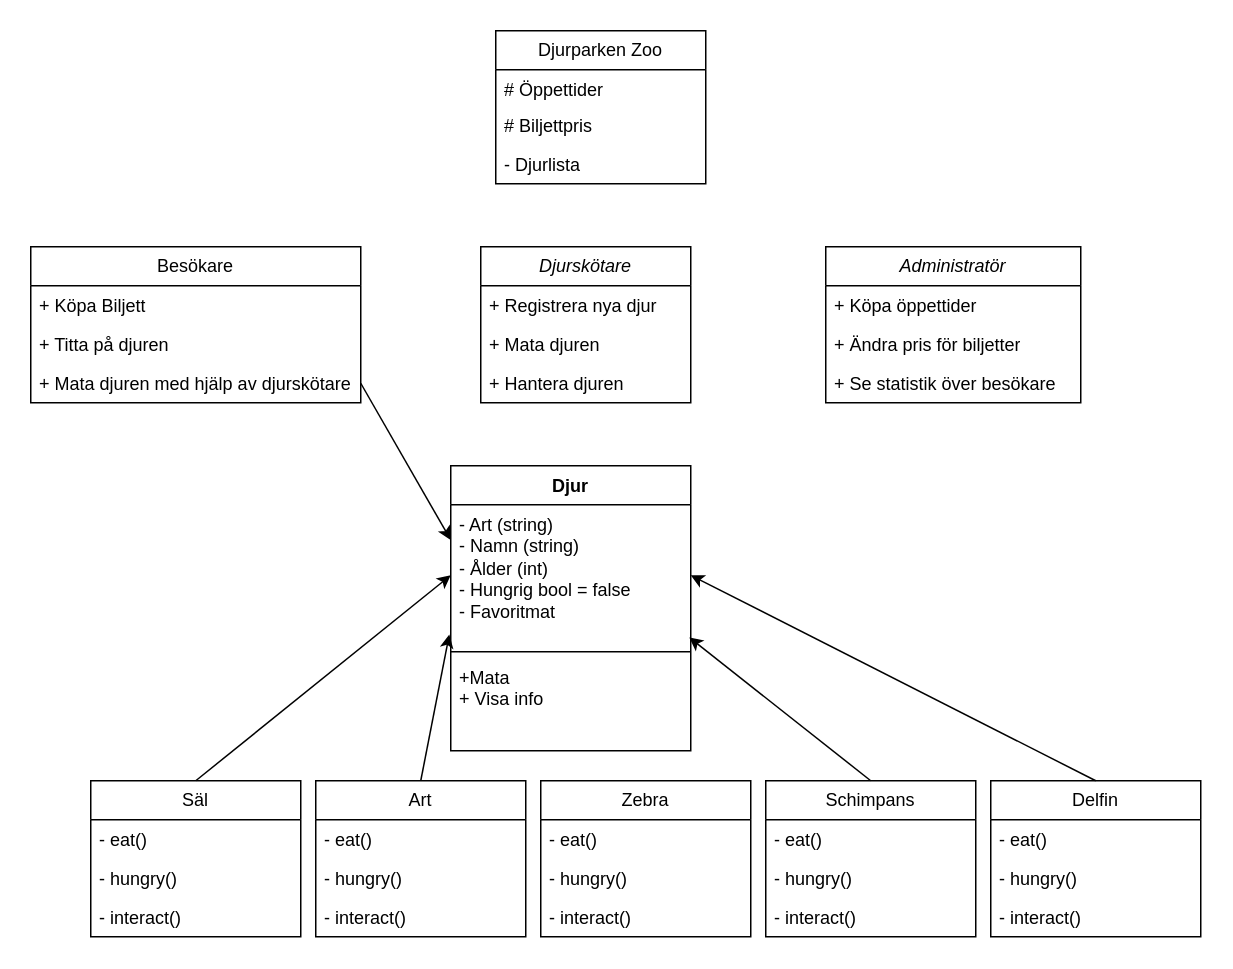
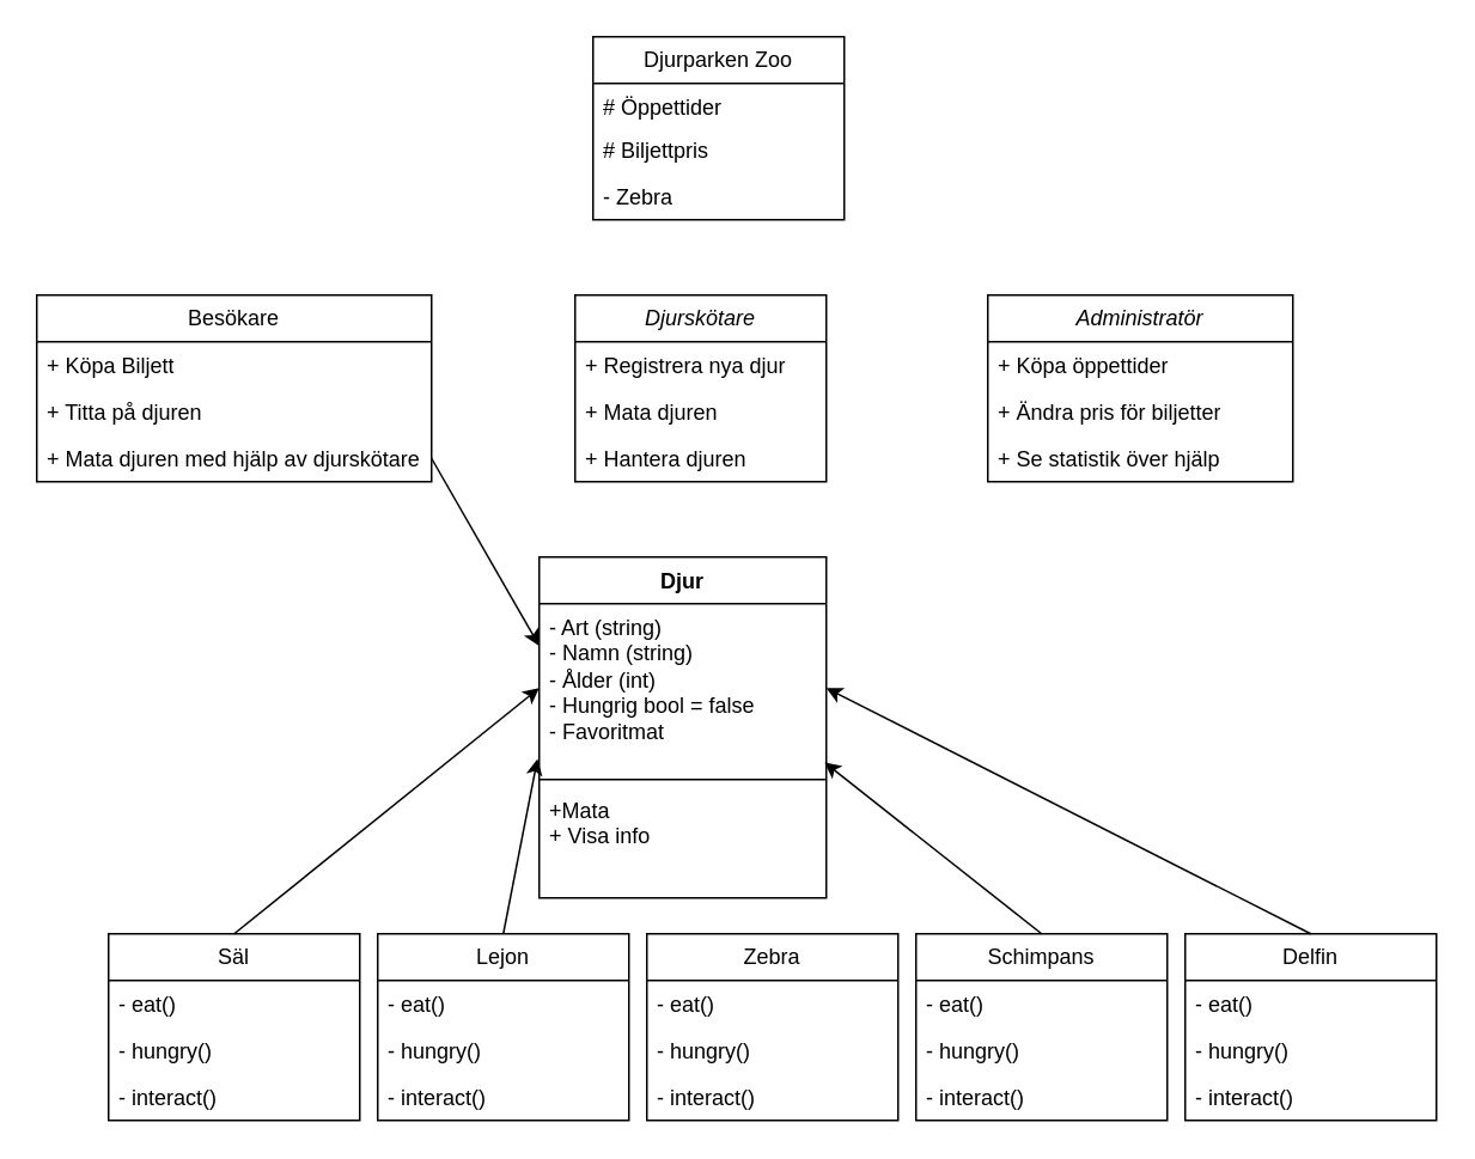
  <mxCell id="0" />
  <mxCell id="1" parent="0" />
  <mxCell id="2" value="Djurparken Zoo" style="swimlane;fontStyle=0;childLayout=stackLayout;horizontal=1;startSize=26;fillColor=none;horizontalStack=0;resizeParent=1;resizeParentMax=0;resizeLast=0;collapsible=1;marginBottom=0;whiteSpace=wrap;html=1;" parent="1" vertex="1"><mxGeometry x="330" width="140" height="102" as="geometry" y="20" /></mxCell>
  <mxCell id="3" value="# Öppettider" style="text;strokeColor=none;fillColor=none;align=left;verticalAlign=top;spacingLeft=4;spacingRight=4;overflow=hidden;rotatable=0;points=[[0,0.5],[1,0.5]];portConstraint=eastwest;whiteSpace=wrap;html=1;" parent="2" vertex="1"><mxGeometry y="26" width="140" height="24" as="geometry" /></mxCell>
  <mxCell id="4" value="# Biljettpris" style="text;strokeColor=none;fillColor=none;align=left;verticalAlign=top;spacingLeft=4;spacingRight=4;overflow=hidden;rotatable=0;points=[[0,0.5],[1,0.5]];portConstraint=eastwest;whiteSpace=wrap;html=1;" parent="2" vertex="1"><mxGeometry y="50" width="140" height="26" as="geometry" /></mxCell>
- <mxCell id="5" value="&lt;div&gt;- Djurlista&lt;/div&gt;" style="text;strokeColor=none;fillColor=none;align=left;verticalAlign=top;spacingLeft=4;spacingRight=4;overflow=hidden;rotatable=0;points=[[0,0.5],[1,0.5]];portConstraint=eastwest;whiteSpace=wrap;html=1;" parent="2" vertex="1"><mxGeometry y="76" width="140" height="26" as="geometry" /></mxCell>
+ <mxCell id="5" value="&lt;div&gt;- Zebra&lt;/div&gt;" style="text;strokeColor=none;fillColor=none;align=left;verticalAlign=top;spacingLeft=4;spacingRight=4;overflow=hidden;rotatable=0;points=[[0,0.5],[1,0.5]];portConstraint=eastwest;whiteSpace=wrap;html=1;" parent="2" vertex="1"><mxGeometry y="76" width="140" height="26" as="geometry" /></mxCell>
  <mxCell id="6" value="Besökare" style="swimlane;fontStyle=0;childLayout=stackLayout;horizontal=1;startSize=26;fillColor=none;horizontalStack=0;resizeParent=1;resizeParentMax=0;resizeLast=0;collapsible=1;marginBottom=0;whiteSpace=wrap;html=1;" parent="1" vertex="1"><mxGeometry x="20" y="164" width="220" height="104" as="geometry" /></mxCell>
  <mxCell id="7" value="+ Köpa Biljett&lt;div style=&quot;padding: 0px; margin: 0px;&quot;&gt;&lt;br style=&quot;padding: 0px; margin: 0px; text-wrap: nowrap;&quot;&gt;&lt;/div&gt;" style="text;strokeColor=none;fillColor=none;align=left;verticalAlign=top;spacingLeft=4;spacingRight=4;overflow=hidden;rotatable=0;points=[[0,0.5],[1,0.5]];portConstraint=eastwest;whiteSpace=wrap;html=1;" parent="6" vertex="1"><mxGeometry y="26" width="220" height="26" as="geometry" /></mxCell>
  <mxCell id="8" value="+ Titta på djuren&lt;div style=&quot;padding: 0px; margin: 0px;&quot;&gt;&lt;br style=&quot;padding: 0px; margin: 0px; text-wrap: nowrap;&quot;&gt;&lt;/div&gt;" style="text;strokeColor=none;fillColor=none;align=left;verticalAlign=top;spacingLeft=4;spacingRight=4;overflow=hidden;rotatable=0;points=[[0,0.5],[1,0.5]];portConstraint=eastwest;whiteSpace=wrap;html=1;" parent="6" vertex="1"><mxGeometry y="52" width="220" height="26" as="geometry" /></mxCell>
  <mxCell id="9" value="+ Mata djuren med hjälp av djurskötare&lt;div style=&quot;padding: 0px; margin: 0px;&quot;&gt;&lt;br style=&quot;padding: 0px; margin: 0px; text-wrap: nowrap;&quot;&gt;&lt;/div&gt;" style="text;strokeColor=none;fillColor=none;align=left;verticalAlign=top;spacingLeft=4;spacingRight=4;overflow=hidden;rotatable=0;points=[[0,0.5],[1,0.5]];portConstraint=eastwest;whiteSpace=wrap;html=1;" parent="6" vertex="1"><mxGeometry y="78" width="220" height="26" as="geometry" /></mxCell>
  <mxCell id="10" value="&lt;span style=&quot;font-style: italic; text-wrap: nowrap;&quot;&gt;Djurskötare&lt;/span&gt;" style="swimlane;fontStyle=0;childLayout=stackLayout;horizontal=1;startSize=26;fillColor=none;horizontalStack=0;resizeParent=1;resizeParentMax=0;resizeLast=0;collapsible=1;marginBottom=0;whiteSpace=wrap;html=1;" parent="1" vertex="1"><mxGeometry x="320" y="164" width="140" height="104" as="geometry" /></mxCell>
  <mxCell id="11" value="&lt;span style=&quot;text-wrap: nowrap;&quot;&gt;+ Registrera nya djur&lt;/span&gt;" style="text;strokeColor=none;fillColor=none;align=left;verticalAlign=top;spacingLeft=4;spacingRight=4;overflow=hidden;rotatable=0;points=[[0,0.5],[1,0.5]];portConstraint=eastwest;whiteSpace=wrap;html=1;" parent="10" vertex="1"><mxGeometry y="26" width="140" height="26" as="geometry" /></mxCell>
  <mxCell id="12" value="&lt;span style=&quot;text-wrap: nowrap;&quot;&gt;+ Mata djuren&lt;/span&gt;" style="text;strokeColor=none;fillColor=none;align=left;verticalAlign=top;spacingLeft=4;spacingRight=4;overflow=hidden;rotatable=0;points=[[0,0.5],[1,0.5]];portConstraint=eastwest;whiteSpace=wrap;html=1;" parent="10" vertex="1"><mxGeometry y="52" width="140" height="26" as="geometry" /></mxCell>
  <mxCell id="13" value="&lt;span style=&quot;text-wrap: nowrap;&quot;&gt;+ Hantera djuren&lt;/span&gt;" style="text;strokeColor=none;fillColor=none;align=left;verticalAlign=top;spacingLeft=4;spacingRight=4;overflow=hidden;rotatable=0;points=[[0,0.5],[1,0.5]];portConstraint=eastwest;whiteSpace=wrap;html=1;" parent="10" vertex="1"><mxGeometry y="78" width="140" height="26" as="geometry" /></mxCell>
  <mxCell id="14" value="&lt;span style=&quot;font-style: italic; text-wrap: nowrap;&quot;&gt;Administratör&lt;/span&gt;" style="swimlane;fontStyle=0;childLayout=stackLayout;horizontal=1;startSize=26;fillColor=none;horizontalStack=0;resizeParent=1;resizeParentMax=0;resizeLast=0;collapsible=1;marginBottom=0;whiteSpace=wrap;html=1;" parent="1" vertex="1"><mxGeometry x="550" y="164" width="170" height="104" as="geometry" /></mxCell>
  <mxCell id="15" value="&lt;span style=&quot;text-wrap: nowrap;&quot;&gt;+ Köpa öppettider&lt;/span&gt;" style="text;strokeColor=none;fillColor=none;align=left;verticalAlign=top;spacingLeft=4;spacingRight=4;overflow=hidden;rotatable=0;points=[[0,0.5],[1,0.5]];portConstraint=eastwest;whiteSpace=wrap;html=1;" parent="14" vertex="1"><mxGeometry y="26" width="170" height="26" as="geometry" /></mxCell>
  <mxCell id="16" value="&lt;span style=&quot;text-wrap: nowrap;&quot;&gt;+ Ändra pris för biljetter&lt;/span&gt;" style="text;strokeColor=none;fillColor=none;align=left;verticalAlign=top;spacingLeft=4;spacingRight=4;overflow=hidden;rotatable=0;points=[[0,0.5],[1,0.5]];portConstraint=eastwest;whiteSpace=wrap;html=1;" parent="14" vertex="1"><mxGeometry y="52" width="170" height="26" as="geometry" /></mxCell>
- <mxCell id="17" value="&lt;span style=&quot;text-wrap: nowrap;&quot;&gt;+ Se statistik över besökare&lt;/span&gt;" style="text;strokeColor=none;fillColor=none;align=left;verticalAlign=top;spacingLeft=4;spacingRight=4;overflow=hidden;rotatable=0;points=[[0,0.5],[1,0.5]];portConstraint=eastwest;whiteSpace=wrap;html=1;" parent="14" vertex="1"><mxGeometry y="78" width="170" height="26" as="geometry" /></mxCell>
+ <mxCell id="17" value="&lt;span style=&quot;text-wrap: nowrap;&quot;&gt;+ Se statistik över hjälp&lt;/span&gt;" style="text;strokeColor=none;fillColor=none;align=left;verticalAlign=top;spacingLeft=4;spacingRight=4;overflow=hidden;rotatable=0;points=[[0,0.5],[1,0.5]];portConstraint=eastwest;whiteSpace=wrap;html=1;" parent="14" vertex="1"><mxGeometry y="78" width="170" height="26" as="geometry" /></mxCell>
  <mxCell id="18" value="Djur" style="swimlane;fontStyle=1;align=center;verticalAlign=top;childLayout=stackLayout;horizontal=1;startSize=26;horizontalStack=0;resizeParent=1;resizeParentMax=0;resizeLast=0;collapsible=1;marginBottom=0;whiteSpace=wrap;html=1;" parent="1" vertex="1"><mxGeometry x="300" y="310" width="160" height="190" as="geometry" /></mxCell>
  <mxCell id="19" value="- Art (string)&lt;div&gt;- Namn (string)&lt;/div&gt;&lt;div&gt;- Ålder (int)&lt;/div&gt;&lt;div&gt;- Hungrig bool = false&lt;/div&gt;&lt;div&gt;- Favoritmat&lt;/div&gt;" style="text;strokeColor=none;fillColor=none;align=left;verticalAlign=top;spacingLeft=4;spacingRight=4;overflow=hidden;rotatable=0;points=[[0,0.5],[1,0.5]];portConstraint=eastwest;whiteSpace=wrap;html=1;" parent="18" vertex="1"><mxGeometry y="26" width="160" height="94" as="geometry" /></mxCell>
  <mxCell id="20" value="" style="line;strokeWidth=1;fillColor=none;align=left;verticalAlign=middle;spacingTop=-1;spacingLeft=3;spacingRight=3;rotatable=0;labelPosition=right;points=[];portConstraint=eastwest;strokeColor=inherit;" parent="18" vertex="1"><mxGeometry y="120" width="160" height="8" as="geometry" /></mxCell>
  <mxCell id="21" value="+Mata&lt;div&gt;+ Visa info&lt;/div&gt;" style="text;strokeColor=none;fillColor=none;align=left;verticalAlign=top;spacingLeft=4;spacingRight=4;overflow=hidden;rotatable=0;points=[[0,0.5],[1,0.5]];portConstraint=eastwest;whiteSpace=wrap;html=1;" parent="18" vertex="1"><mxGeometry y="128" width="160" height="62" as="geometry" /></mxCell>
  <mxCell id="22" style="rounded=0;orthogonalLoop=1;jettySize=auto;html=1;exitX=0.5;exitY=0;exitDx=0;exitDy=0;entryX=0;entryY=0.5;entryDx=0;entryDy=0;" edge="1" parent="1" source="23" target="19"><mxGeometry relative="1" as="geometry" /></mxCell>
  <mxCell id="23" value="Säl" style="swimlane;fontStyle=0;childLayout=stackLayout;horizontal=1;startSize=26;fillColor=none;horizontalStack=0;resizeParent=1;resizeParentMax=0;resizeLast=0;collapsible=1;marginBottom=0;whiteSpace=wrap;html=1;" vertex="1" parent="1"><mxGeometry x="60" y="520" width="140" height="104" as="geometry" /></mxCell>
  <mxCell id="24" value="- eat()" style="text;strokeColor=none;fillColor=none;align=left;verticalAlign=top;spacingLeft=4;spacingRight=4;overflow=hidden;rotatable=0;points=[[0,0.5],[1,0.5]];portConstraint=eastwest;whiteSpace=wrap;html=1;" vertex="1" parent="23"><mxGeometry y="26" width="140" height="26" as="geometry" /></mxCell>
  <mxCell id="25" value="- hungry()" style="text;strokeColor=none;fillColor=none;align=left;verticalAlign=top;spacingLeft=4;spacingRight=4;overflow=hidden;rotatable=0;points=[[0,0.5],[1,0.5]];portConstraint=eastwest;whiteSpace=wrap;html=1;" vertex="1" parent="23"><mxGeometry y="52" width="140" height="26" as="geometry" /></mxCell>
  <mxCell id="26" value="- interact()" style="text;strokeColor=none;fillColor=none;align=left;verticalAlign=top;spacingLeft=4;spacingRight=4;overflow=hidden;rotatable=0;points=[[0,0.5],[1,0.5]];portConstraint=eastwest;whiteSpace=wrap;html=1;" vertex="1" parent="23"><mxGeometry y="78" width="140" height="26" as="geometry" /></mxCell>
- <mxCell id="27" value="Art" style="swimlane;fontStyle=0;childLayout=stackLayout;horizontal=1;startSize=26;fillColor=none;horizontalStack=0;resizeParent=1;resizeParentMax=0;resizeLast=0;collapsible=1;marginBottom=0;whiteSpace=wrap;html=1;" vertex="1" parent="1"><mxGeometry x="210" y="520" width="140" height="104" as="geometry" /></mxCell>
+ <mxCell id="27" value="Lejon" style="swimlane;fontStyle=0;childLayout=stackLayout;horizontal=1;startSize=26;fillColor=none;horizontalStack=0;resizeParent=1;resizeParentMax=0;resizeLast=0;collapsible=1;marginBottom=0;whiteSpace=wrap;html=1;" vertex="1" parent="1"><mxGeometry x="210" y="520" width="140" height="104" as="geometry" /></mxCell>
  <mxCell id="28" value="- eat()" style="text;strokeColor=none;fillColor=none;align=left;verticalAlign=top;spacingLeft=4;spacingRight=4;overflow=hidden;rotatable=0;points=[[0,0.5],[1,0.5]];portConstraint=eastwest;whiteSpace=wrap;html=1;" vertex="1" parent="27"><mxGeometry y="26" width="140" height="26" as="geometry" /></mxCell>
  <mxCell id="29" value="- hungry()" style="text;strokeColor=none;fillColor=none;align=left;verticalAlign=top;spacingLeft=4;spacingRight=4;overflow=hidden;rotatable=0;points=[[0,0.5],[1,0.5]];portConstraint=eastwest;whiteSpace=wrap;html=1;" vertex="1" parent="27"><mxGeometry y="52" width="140" height="26" as="geometry" /></mxCell>
  <mxCell id="30" value="- interact()" style="text;strokeColor=none;fillColor=none;align=left;verticalAlign=top;spacingLeft=4;spacingRight=4;overflow=hidden;rotatable=0;points=[[0,0.5],[1,0.5]];portConstraint=eastwest;whiteSpace=wrap;html=1;" vertex="1" parent="27"><mxGeometry y="78" width="140" height="26" as="geometry" /></mxCell>
  <mxCell id="31" value="Zebra" style="swimlane;fontStyle=0;childLayout=stackLayout;horizontal=1;startSize=26;fillColor=none;horizontalStack=0;resizeParent=1;resizeParentMax=0;resizeLast=0;collapsible=1;marginBottom=0;whiteSpace=wrap;html=1;" vertex="1" parent="1"><mxGeometry x="360" y="520" width="140" height="104" as="geometry" /></mxCell>
  <mxCell id="32" value="- eat()" style="text;strokeColor=none;fillColor=none;align=left;verticalAlign=top;spacingLeft=4;spacingRight=4;overflow=hidden;rotatable=0;points=[[0,0.5],[1,0.5]];portConstraint=eastwest;whiteSpace=wrap;html=1;" vertex="1" parent="31"><mxGeometry y="26" width="140" height="26" as="geometry" /></mxCell>
  <mxCell id="33" value="- hungry()" style="text;strokeColor=none;fillColor=none;align=left;verticalAlign=top;spacingLeft=4;spacingRight=4;overflow=hidden;rotatable=0;points=[[0,0.5],[1,0.5]];portConstraint=eastwest;whiteSpace=wrap;html=1;" vertex="1" parent="31"><mxGeometry y="52" width="140" height="26" as="geometry" /></mxCell>
  <mxCell id="34" value="- interact()" style="text;strokeColor=none;fillColor=none;align=left;verticalAlign=top;spacingLeft=4;spacingRight=4;overflow=hidden;rotatable=0;points=[[0,0.5],[1,0.5]];portConstraint=eastwest;whiteSpace=wrap;html=1;" vertex="1" parent="31"><mxGeometry y="78" width="140" height="26" as="geometry" /></mxCell>
  <mxCell id="35" value="Schimpans" style="swimlane;fontStyle=0;childLayout=stackLayout;horizontal=1;startSize=26;fillColor=none;horizontalStack=0;resizeParent=1;resizeParentMax=0;resizeLast=0;collapsible=1;marginBottom=0;whiteSpace=wrap;html=1;" vertex="1" parent="1"><mxGeometry x="510" y="520" width="140" height="104" as="geometry" /></mxCell>
  <mxCell id="36" value="- eat()" style="text;strokeColor=none;fillColor=none;align=left;verticalAlign=top;spacingLeft=4;spacingRight=4;overflow=hidden;rotatable=0;points=[[0,0.5],[1,0.5]];portConstraint=eastwest;whiteSpace=wrap;html=1;" vertex="1" parent="35"><mxGeometry y="26" width="140" height="26" as="geometry" /></mxCell>
  <mxCell id="37" value="- hungry()" style="text;strokeColor=none;fillColor=none;align=left;verticalAlign=top;spacingLeft=4;spacingRight=4;overflow=hidden;rotatable=0;points=[[0,0.5],[1,0.5]];portConstraint=eastwest;whiteSpace=wrap;html=1;" vertex="1" parent="35"><mxGeometry y="52" width="140" height="26" as="geometry" /></mxCell>
  <mxCell id="38" value="- interact()" style="text;strokeColor=none;fillColor=none;align=left;verticalAlign=top;spacingLeft=4;spacingRight=4;overflow=hidden;rotatable=0;points=[[0,0.5],[1,0.5]];portConstraint=eastwest;whiteSpace=wrap;html=1;" vertex="1" parent="35"><mxGeometry y="78" width="140" height="26" as="geometry" /></mxCell>
  <mxCell id="39" style="rounded=0;orthogonalLoop=1;jettySize=auto;html=1;exitX=0.5;exitY=0;exitDx=0;exitDy=0;entryX=1;entryY=0.5;entryDx=0;entryDy=0;" edge="1" parent="1" source="40" target="19"><mxGeometry relative="1" as="geometry" /></mxCell>
  <mxCell id="40" value="Delfin" style="swimlane;fontStyle=0;childLayout=stackLayout;horizontal=1;startSize=26;fillColor=none;horizontalStack=0;resizeParent=1;resizeParentMax=0;resizeLast=0;collapsible=1;marginBottom=0;whiteSpace=wrap;html=1;" vertex="1" parent="1"><mxGeometry x="660" y="520" width="140" height="104" as="geometry" /></mxCell>
  <mxCell id="41" value="- eat()" style="text;strokeColor=none;fillColor=none;align=left;verticalAlign=top;spacingLeft=4;spacingRight=4;overflow=hidden;rotatable=0;points=[[0,0.5],[1,0.5]];portConstraint=eastwest;whiteSpace=wrap;html=1;" vertex="1" parent="40"><mxGeometry y="26" width="140" height="26" as="geometry" /></mxCell>
  <mxCell id="42" value="- hungry()" style="text;strokeColor=none;fillColor=none;align=left;verticalAlign=top;spacingLeft=4;spacingRight=4;overflow=hidden;rotatable=0;points=[[0,0.5],[1,0.5]];portConstraint=eastwest;whiteSpace=wrap;html=1;" vertex="1" parent="40"><mxGeometry y="52" width="140" height="26" as="geometry" /></mxCell>
  <mxCell id="43" value="- interact()" style="text;strokeColor=none;fillColor=none;align=left;verticalAlign=top;spacingLeft=4;spacingRight=4;overflow=hidden;rotatable=0;points=[[0,0.5],[1,0.5]];portConstraint=eastwest;whiteSpace=wrap;html=1;" vertex="1" parent="40"><mxGeometry y="78" width="140" height="26" as="geometry" /></mxCell>
  <mxCell id="44" style="rounded=0;orthogonalLoop=1;jettySize=auto;html=1;exitX=0.5;exitY=0;exitDx=0;exitDy=0;entryX=-0.006;entryY=0.92;entryDx=0;entryDy=0;entryPerimeter=0;" edge="1" parent="1" source="27" target="19"><mxGeometry relative="1" as="geometry" /></mxCell>
  <mxCell id="45" style="rounded=0;orthogonalLoop=1;jettySize=auto;html=1;exitX=0.5;exitY=0;exitDx=0;exitDy=0;entryX=0.994;entryY=0.941;entryDx=0;entryDy=0;entryPerimeter=0;" edge="1" parent="1" source="35" target="19"><mxGeometry relative="1" as="geometry" /></mxCell>
  <mxCell id="46" style="rounded=0;orthogonalLoop=1;jettySize=auto;html=1;exitX=1;exitY=0.5;exitDx=0;exitDy=0;entryX=0;entryY=0.25;entryDx=0;entryDy=0;entryPerimeter=0;" edge="1" parent="1" source="9" target="19"><mxGeometry relative="1" as="geometry" /></mxCell>
